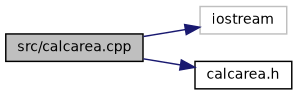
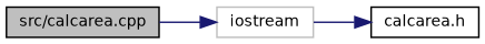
  digraph {
    rankdir=LR
    node [color=black fillcolor=white fontname=Helvetica fontsize=10 shape=record style=filled]
    edge [color=midnightblue fontname=Helvetica fontsize=10 labelfontname=Helvetica labelfontsize=10 style=solid]
    n1 [fillcolor=grey75 fontcolor=black height=0.2 label="src/calcarea.cpp" width=0.4]
    n2 [color=grey75 height=0.2 label=iostream width=0.4]
    n3 [height=0.2 label="calcarea.h" width=0.4]
    n1 -> n2
-   n1 -> n3
+   n2 -> n3
  }
